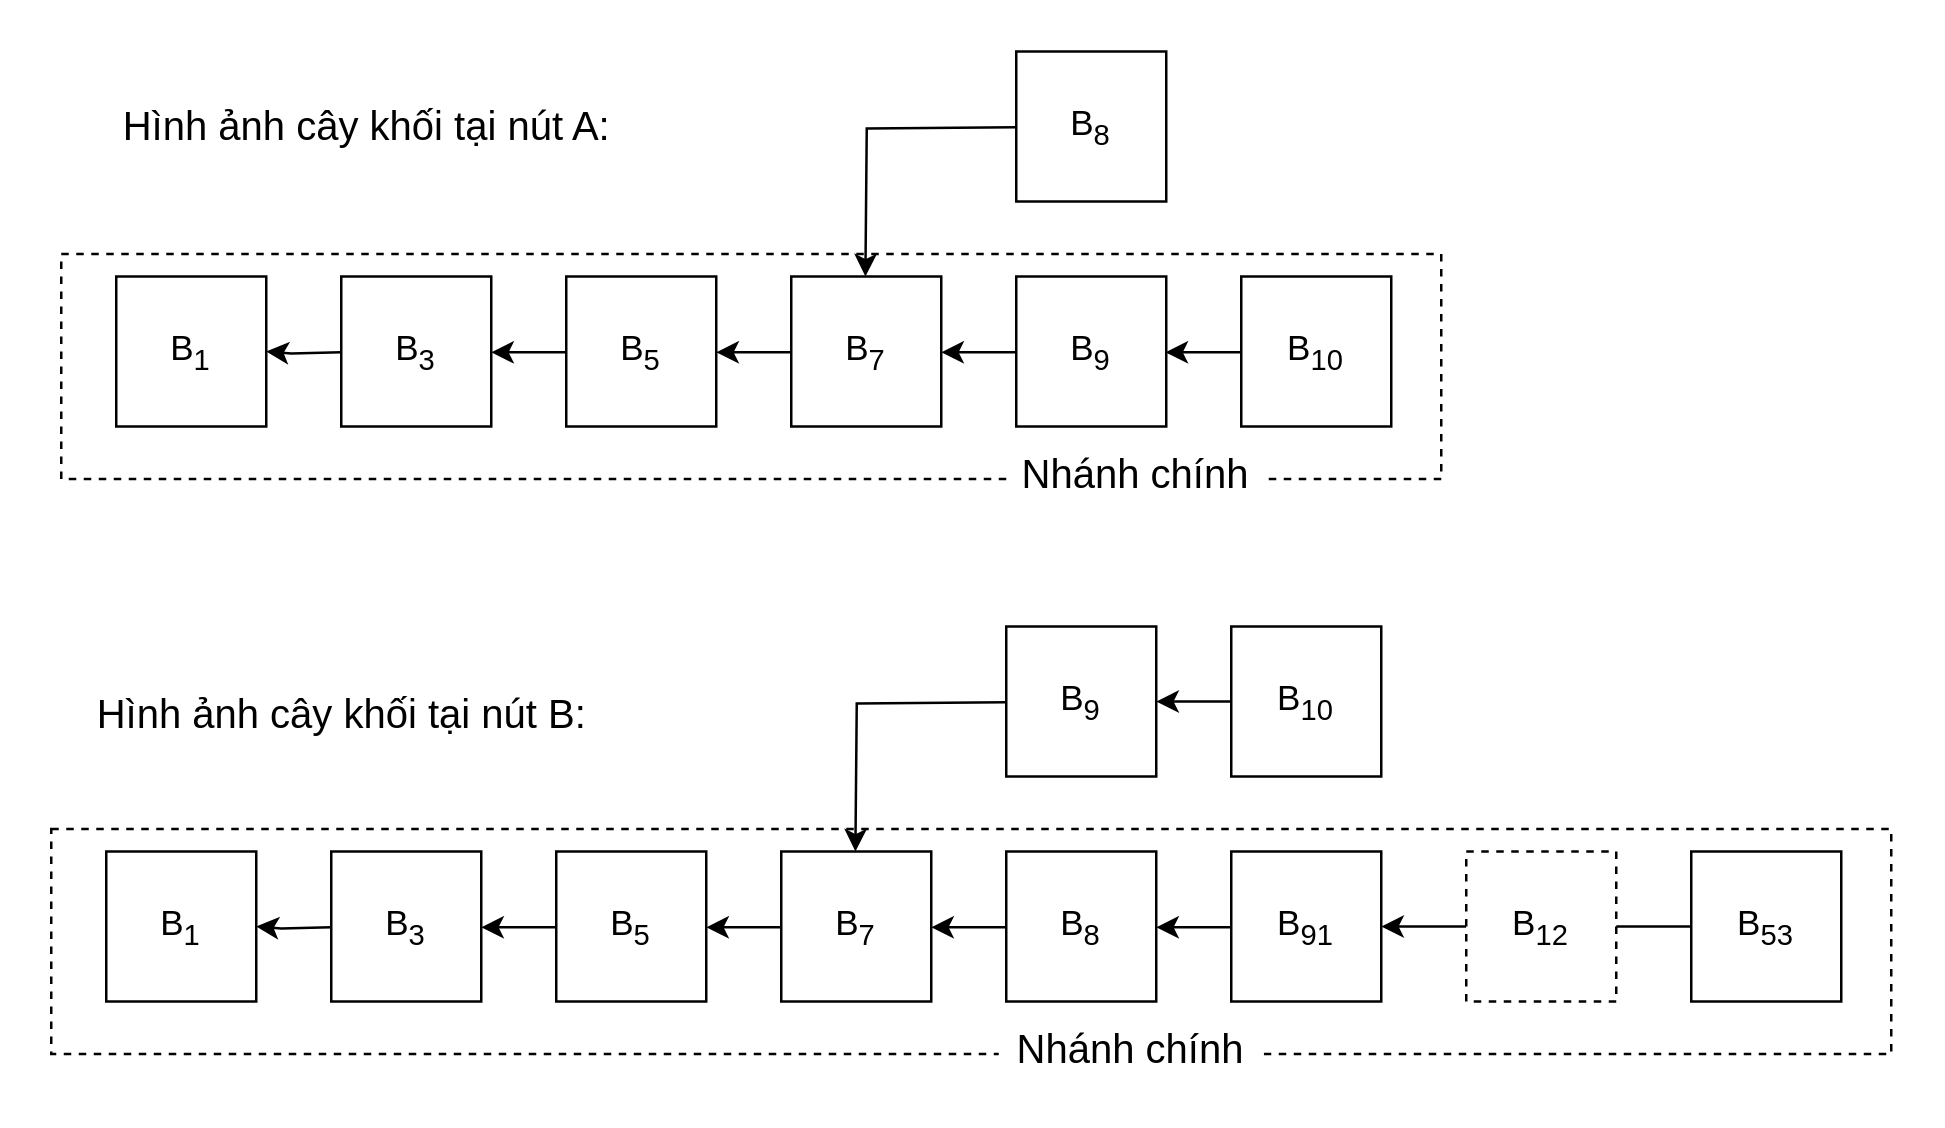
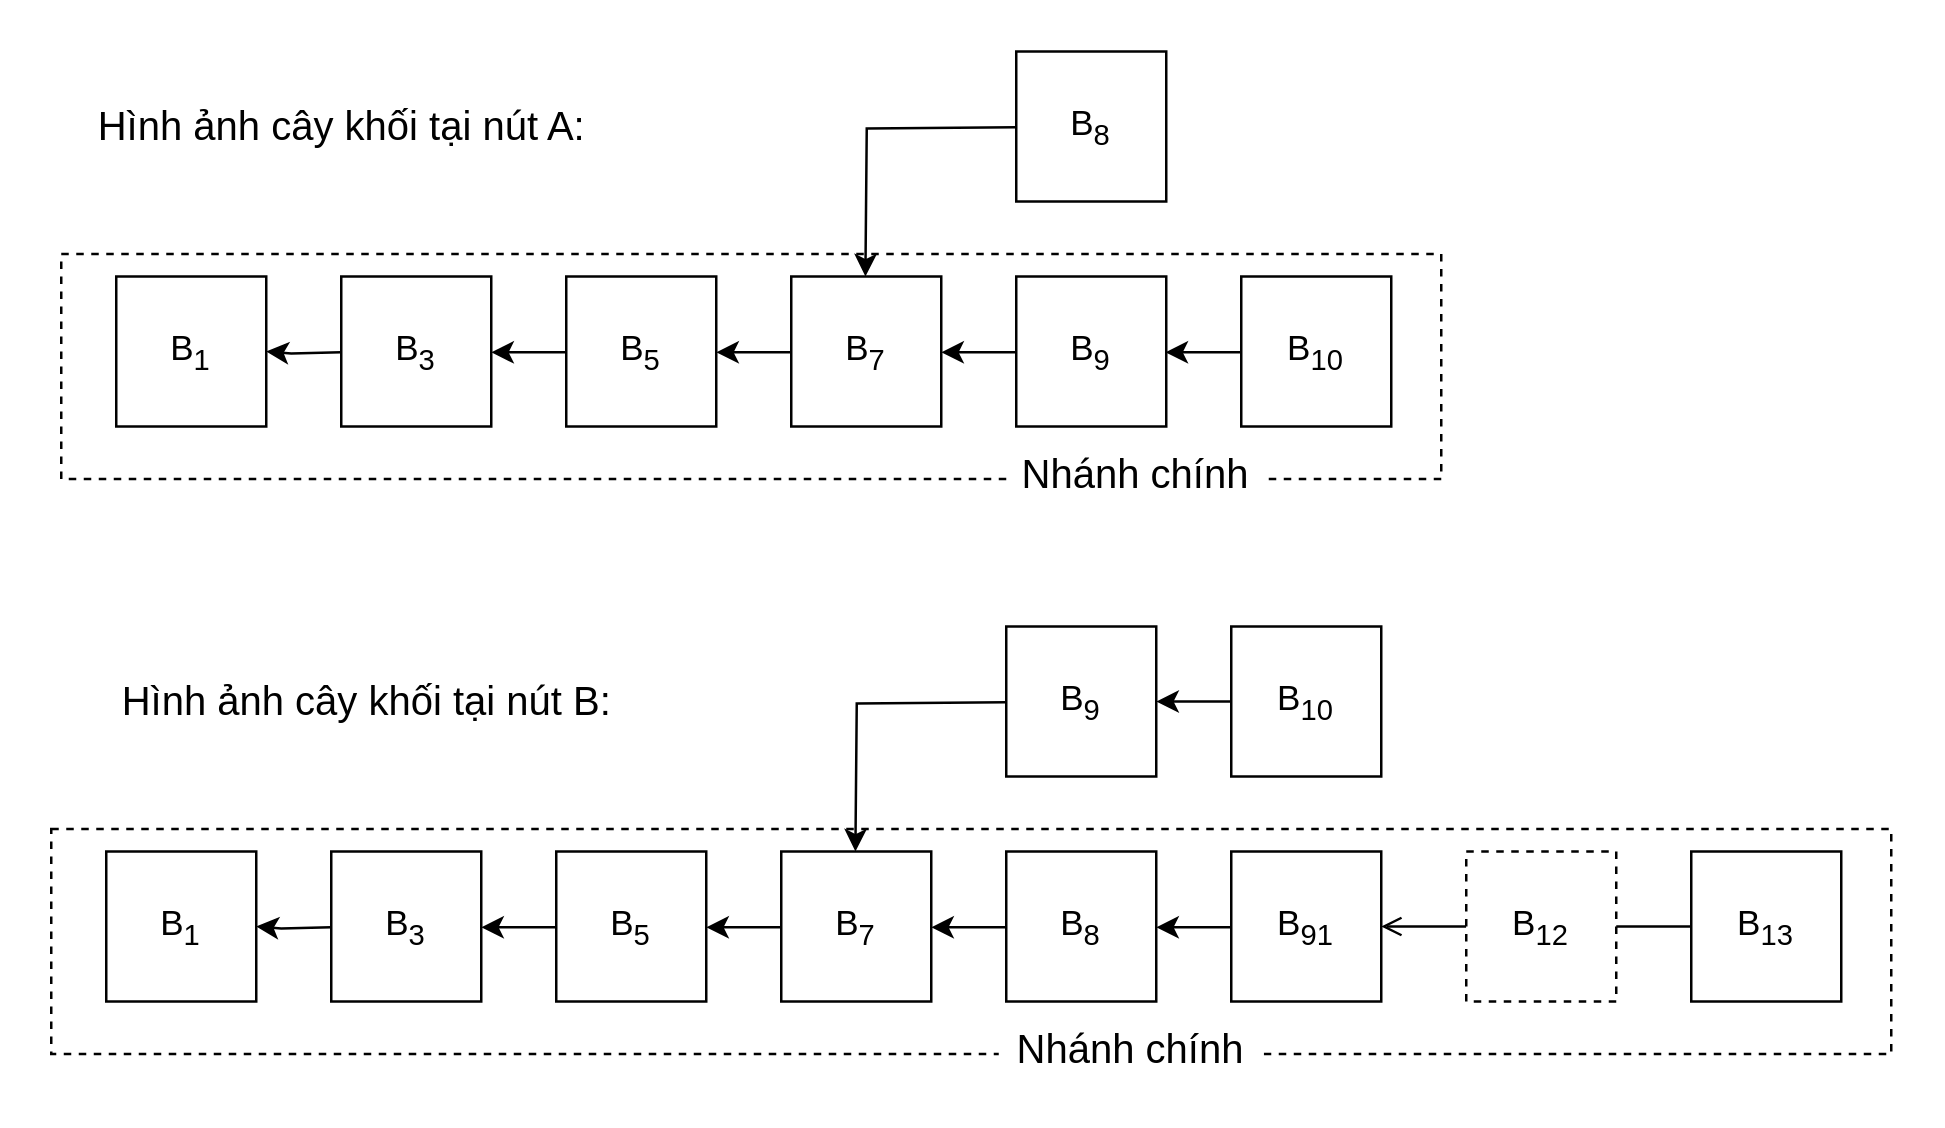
  <mxCell id="0" />
  <mxCell id="1" parent="0" />
  <mxCell id="2" style="edgeStyle=orthogonalEdgeStyle;rounded=0;orthogonalLoop=1;jettySize=auto;html=1;" parent="1" target="4" edge="1"><mxGeometry relative="1" as="geometry"><mxPoint x="136" y="140.333" as="sourcePoint" /></mxGeometry></mxCell>
  <mxCell id="3" style="edgeStyle=orthogonalEdgeStyle;rounded=0;orthogonalLoop=1;jettySize=auto;html=1;" parent="1" edge="1"><mxGeometry relative="1" as="geometry"><mxPoint x="226" y="140.333" as="sourcePoint" /><mxPoint x="196" y="140.333" as="targetPoint" /></mxGeometry></mxCell>
  <mxCell id="4" value="&lt;span style=&quot;font-size: 14px&quot;&gt;B&lt;sub&gt;1&lt;/sub&gt;&lt;/span&gt;&lt;br&gt;" style="rounded=0;whiteSpace=wrap;html=1;" parent="1" vertex="1"><mxGeometry x="46" y="110" width="60" height="60" as="geometry" /></mxCell>
  <mxCell id="5" style="edgeStyle=orthogonalEdgeStyle;rounded=0;orthogonalLoop=1;jettySize=auto;html=1;" parent="1" edge="1"><mxGeometry relative="1" as="geometry"><mxPoint x="316" y="140.333" as="sourcePoint" /><mxPoint x="286" y="140.333" as="targetPoint" /></mxGeometry></mxCell>
  <mxCell id="6" style="edgeStyle=orthogonalEdgeStyle;rounded=0;orthogonalLoop=1;jettySize=auto;html=1;" parent="1" edge="1"><mxGeometry relative="1" as="geometry"><mxPoint x="406" y="140.333" as="sourcePoint" /><mxPoint x="376" y="140.333" as="targetPoint" /></mxGeometry></mxCell>
  <mxCell id="7" value="" style="rounded=1;whiteSpace=wrap;html=1;arcSize=0;fillColor=none;dashed=1;" parent="1" vertex="1"><mxGeometry x="24" y="101" width="552" height="90" as="geometry" /></mxCell>
  <mxCell id="8" value="Nhánh chính" style="text;html=1;strokeColor=none;fillColor=#ffffff;align=center;verticalAlign=middle;whiteSpace=wrap;rounded=0;dashed=1;fontSize=16;" parent="1" vertex="1"><mxGeometry x="403" y="179" width="102" height="20" as="geometry" /></mxCell>
  <mxCell id="9" style="edgeStyle=orthogonalEdgeStyle;rounded=0;orthogonalLoop=1;jettySize=auto;html=1;entryX=1;entryY=0.5;entryDx=0;entryDy=0;fontSize=16;" parent="1" edge="1"><mxGeometry relative="1" as="geometry"><mxPoint x="496" y="140.333" as="sourcePoint" /><mxPoint x="465.667" y="140.333" as="targetPoint" /></mxGeometry></mxCell>
  <mxCell id="10" style="edgeStyle=orthogonalEdgeStyle;rounded=0;orthogonalLoop=1;jettySize=auto;html=1;fontSize=16;" parent="1" edge="1"><mxGeometry relative="1" as="geometry"><mxPoint x="406" y="50.333" as="sourcePoint" /><mxPoint x="345.667" y="110" as="targetPoint" /></mxGeometry></mxCell>
  <mxCell id="11" value="&lt;span style=&quot;font-size: 14px&quot;&gt;B&lt;sub&gt;3&lt;/sub&gt;&lt;/span&gt;&lt;br&gt;" style="rounded=0;whiteSpace=wrap;html=1;" parent="1" vertex="1"><mxGeometry x="136" y="110" width="60" height="60" as="geometry" /></mxCell>
  <mxCell id="12" value="&lt;span style=&quot;font-size: 14px&quot;&gt;B&lt;sub&gt;5&lt;/sub&gt;&lt;/span&gt;&lt;br&gt;" style="rounded=0;whiteSpace=wrap;html=1;" parent="1" vertex="1"><mxGeometry x="226" y="110" width="60" height="60" as="geometry" /></mxCell>
  <mxCell id="13" value="&lt;span style=&quot;font-size: 14px&quot;&gt;B&lt;sub&gt;7&lt;/sub&gt;&lt;/span&gt;&lt;br&gt;" style="rounded=0;whiteSpace=wrap;html=1;" parent="1" vertex="1"><mxGeometry x="316" y="110" width="60" height="60" as="geometry" /></mxCell>
  <mxCell id="14" value="&lt;span style=&quot;font-size: 14px&quot;&gt;B&lt;sub&gt;9&lt;/sub&gt;&lt;/span&gt;&lt;br&gt;" style="rounded=0;whiteSpace=wrap;html=1;" parent="1" vertex="1"><mxGeometry x="406" y="110" width="60" height="60" as="geometry" /></mxCell>
  <mxCell id="15" value="&lt;span style=&quot;font-size: 14px&quot;&gt;B&lt;sub&gt;8&lt;/sub&gt;&lt;/span&gt;&lt;br&gt;" style="rounded=0;whiteSpace=wrap;html=1;" parent="1" vertex="1"><mxGeometry x="406" y="20" width="60" height="60" as="geometry" /></mxCell>
  <mxCell id="16" value="&lt;span style=&quot;font-size: 14px&quot;&gt;B&lt;sub&gt;10&lt;/sub&gt;&lt;/span&gt;&lt;br&gt;" style="rounded=0;whiteSpace=wrap;html=1;" parent="1" vertex="1"><mxGeometry x="496" y="110" width="60" height="60" as="geometry" /></mxCell>
  <mxCell id="17" style="edgeStyle=orthogonalEdgeStyle;rounded=0;orthogonalLoop=1;jettySize=auto;html=1;" edge="1" parent="1" target="19"><mxGeometry relative="1" as="geometry"><mxPoint x="132" y="370.333" as="sourcePoint" /></mxGeometry></mxCell>
  <mxCell id="18" style="edgeStyle=orthogonalEdgeStyle;rounded=0;orthogonalLoop=1;jettySize=auto;html=1;" edge="1" parent="1"><mxGeometry relative="1" as="geometry"><mxPoint x="222" y="370.333" as="sourcePoint" /><mxPoint x="192" y="370" as="targetPoint" /></mxGeometry></mxCell>
  <mxCell id="19" value="&lt;span style=&quot;font-size: 14px&quot;&gt;B&lt;sub&gt;1&lt;/sub&gt;&lt;/span&gt;&lt;br&gt;" style="rounded=0;whiteSpace=wrap;html=1;" vertex="1" parent="1"><mxGeometry x="42" y="340" width="60" height="60" as="geometry" /></mxCell>
  <mxCell id="20" style="edgeStyle=orthogonalEdgeStyle;rounded=0;orthogonalLoop=1;jettySize=auto;html=1;" edge="1" parent="1"><mxGeometry relative="1" as="geometry"><mxPoint x="312" y="370.333" as="sourcePoint" /><mxPoint x="282" y="370" as="targetPoint" /></mxGeometry></mxCell>
  <mxCell id="21" style="edgeStyle=orthogonalEdgeStyle;rounded=0;orthogonalLoop=1;jettySize=auto;html=1;" edge="1" parent="1"><mxGeometry relative="1" as="geometry"><mxPoint x="402" y="370.333" as="sourcePoint" /><mxPoint x="372" y="370" as="targetPoint" /></mxGeometry></mxCell>
  <mxCell id="22" value="" style="rounded=1;whiteSpace=wrap;html=1;arcSize=0;fillColor=none;dashed=1;" vertex="1" parent="1"><mxGeometry x="20" y="331" width="736" height="90" as="geometry" /></mxCell>
  <mxCell id="23" value="Nhánh chính" style="text;html=1;strokeColor=none;fillColor=#ffffff;align=center;verticalAlign=middle;whiteSpace=wrap;rounded=0;dashed=1;fontSize=16;" vertex="1" parent="1"><mxGeometry x="399" y="409" width="106" height="20" as="geometry" /></mxCell>
  <mxCell id="24" style="edgeStyle=orthogonalEdgeStyle;rounded=0;orthogonalLoop=1;jettySize=auto;html=1;entryX=1;entryY=0.5;entryDx=0;entryDy=0;fontSize=16;" edge="1" parent="1"><mxGeometry relative="1" as="geometry"><mxPoint x="492" y="370.333" as="sourcePoint" /><mxPoint x="462" y="370" as="targetPoint" /></mxGeometry></mxCell>
  <mxCell id="25" style="edgeStyle=orthogonalEdgeStyle;rounded=0;orthogonalLoop=1;jettySize=auto;html=1;fontSize=16;" edge="1" parent="1"><mxGeometry relative="1" as="geometry"><mxPoint x="402" y="280.333" as="sourcePoint" /><mxPoint x="341.667" y="340" as="targetPoint" /></mxGeometry></mxCell>
  <mxCell id="26" value="&lt;span style=&quot;font-size: 14px&quot;&gt;B&lt;sub&gt;3&lt;/sub&gt;&lt;/span&gt;&lt;br&gt;" style="rounded=0;whiteSpace=wrap;html=1;" vertex="1" parent="1"><mxGeometry x="132" y="340" width="60" height="60" as="geometry" /></mxCell>
  <mxCell id="27" value="&lt;span style=&quot;font-size: 14px&quot;&gt;B&lt;sub&gt;5&lt;/sub&gt;&lt;/span&gt;&lt;br&gt;" style="rounded=0;whiteSpace=wrap;html=1;" vertex="1" parent="1"><mxGeometry x="222" y="340" width="60" height="60" as="geometry" /></mxCell>
  <mxCell id="28" value="&lt;span style=&quot;font-size: 14px&quot;&gt;B&lt;sub&gt;7&lt;/sub&gt;&lt;/span&gt;&lt;br&gt;" style="rounded=0;whiteSpace=wrap;html=1;" vertex="1" parent="1"><mxGeometry x="312" y="340" width="60" height="60" as="geometry" /></mxCell>
  <mxCell id="29" value="&lt;span style=&quot;font-size: 14px&quot;&gt;B&lt;sub&gt;8&lt;/sub&gt;&lt;/span&gt;&lt;br&gt;" style="rounded=0;whiteSpace=wrap;html=1;" vertex="1" parent="1"><mxGeometry x="402" y="340" width="60" height="60" as="geometry" /></mxCell>
  <mxCell id="30" value="&lt;span style=&quot;font-size: 14px&quot;&gt;B&lt;sub&gt;9&lt;/sub&gt;&lt;/span&gt;&lt;br&gt;" style="rounded=0;whiteSpace=wrap;html=1;" vertex="1" parent="1"><mxGeometry x="402" y="250" width="60" height="60" as="geometry" /></mxCell>
  <mxCell id="31" value="&lt;span style=&quot;font-size: 14px&quot;&gt;B&lt;sub&gt;91&lt;/sub&gt;&lt;/span&gt;&lt;br&gt;" style="rounded=0;whiteSpace=wrap;html=1;" vertex="1" parent="1"><mxGeometry x="492" y="340" width="60" height="60" as="geometry" /></mxCell>
  <mxCell id="32" style="edgeStyle=orthogonalEdgeStyle;rounded=0;orthogonalLoop=1;jettySize=auto;html=1;" edge="1" parent="1" source="33" target="30"><mxGeometry relative="1" as="geometry" /></mxCell>
  <mxCell id="33" value="&lt;span style=&quot;font-size: 14px&quot;&gt;B&lt;sub&gt;10&lt;/sub&gt;&lt;/span&gt;&lt;br&gt;" style="rounded=0;whiteSpace=wrap;html=1;" vertex="1" parent="1"><mxGeometry x="492" y="250" width="60" height="60" as="geometry" /></mxCell>
- <mxCell id="34" style="edgeStyle=orthogonalEdgeStyle;rounded=0;orthogonalLoop=1;jettySize=auto;html=1;" edge="1" parent="1" source="35" target="31"><mxGeometry relative="1" as="geometry" /></mxCell>
+ <mxCell id="34" style="edgeStyle=orthogonalEdgeStyle;rounded=0;orthogonalLoop=1;jettySize=auto;html=1;endArrow=open;" edge="1" parent="1" source="35" target="31"><mxGeometry relative="1" as="geometry" /></mxCell>
  <mxCell id="35" value="&lt;span style=&quot;font-size: 14px&quot;&gt;B&lt;sub&gt;12&lt;/sub&gt;&lt;/span&gt;&lt;br&gt;" style="rounded=0;whiteSpace=wrap;html=1;dashed=1;" vertex="1" parent="1"><mxGeometry x="586" y="340" width="60" height="60" as="geometry" /></mxCell>
  <mxCell id="36" style="edgeStyle=orthogonalEdgeStyle;rounded=0;orthogonalLoop=1;jettySize=auto;html=1;endArrow=none;" edge="1" parent="1" source="37" target="35"><mxGeometry relative="1" as="geometry" /></mxCell>
- <mxCell id="37" value="&lt;span style=&quot;font-size: 14px&quot;&gt;B&lt;sub&gt;53&lt;/sub&gt;&lt;/span&gt;&lt;br&gt;" style="rounded=0;whiteSpace=wrap;html=1;" vertex="1" parent="1"><mxGeometry x="676" y="340" width="60" height="60" as="geometry" /></mxCell>
- <mxCell id="38" value="Hình ảnh cây khối tại nút A:" style="text;html=1;strokeColor=none;fillColor=none;align=center;verticalAlign=middle;whiteSpace=wrap;rounded=0;fontSize=16;" vertex="1" parent="1"><mxGeometry x="37" y="40" width="219" height="20" as="geometry" /></mxCell>
- <mxCell id="39" value="Hình ảnh cây khối tại nút B:" style="text;html=1;strokeColor=none;fillColor=none;align=center;verticalAlign=middle;whiteSpace=wrap;rounded=0;fontSize=16;" vertex="1" parent="1"><mxGeometry x="27" y="275" width="219" height="20" as="geometry" /></mxCell>
+ <mxCell id="37" value="&lt;span style=&quot;font-size: 14px&quot;&gt;B&lt;sub&gt;13&lt;/sub&gt;&lt;/span&gt;&lt;br&gt;" style="rounded=0;whiteSpace=wrap;html=1;" vertex="1" parent="1"><mxGeometry x="676" y="340" width="60" height="60" as="geometry" /></mxCell>
+ <mxCell id="38" value="Hình ảnh cây khối tại nút A:" style="text;html=1;strokeColor=none;fillColor=none;align=center;verticalAlign=middle;whiteSpace=wrap;rounded=0;fontSize=16;" vertex="1" parent="1"><mxGeometry x="27" y="40" width="219" height="20" as="geometry" /></mxCell>
+ <mxCell id="39" value="Hình ảnh cây khối tại nút B:" style="text;html=1;strokeColor=none;fillColor=none;align=center;verticalAlign=middle;whiteSpace=wrap;rounded=0;fontSize=16;" vertex="1" parent="1"><mxGeometry x="37" y="270" width="219" height="20" as="geometry" /></mxCell>
